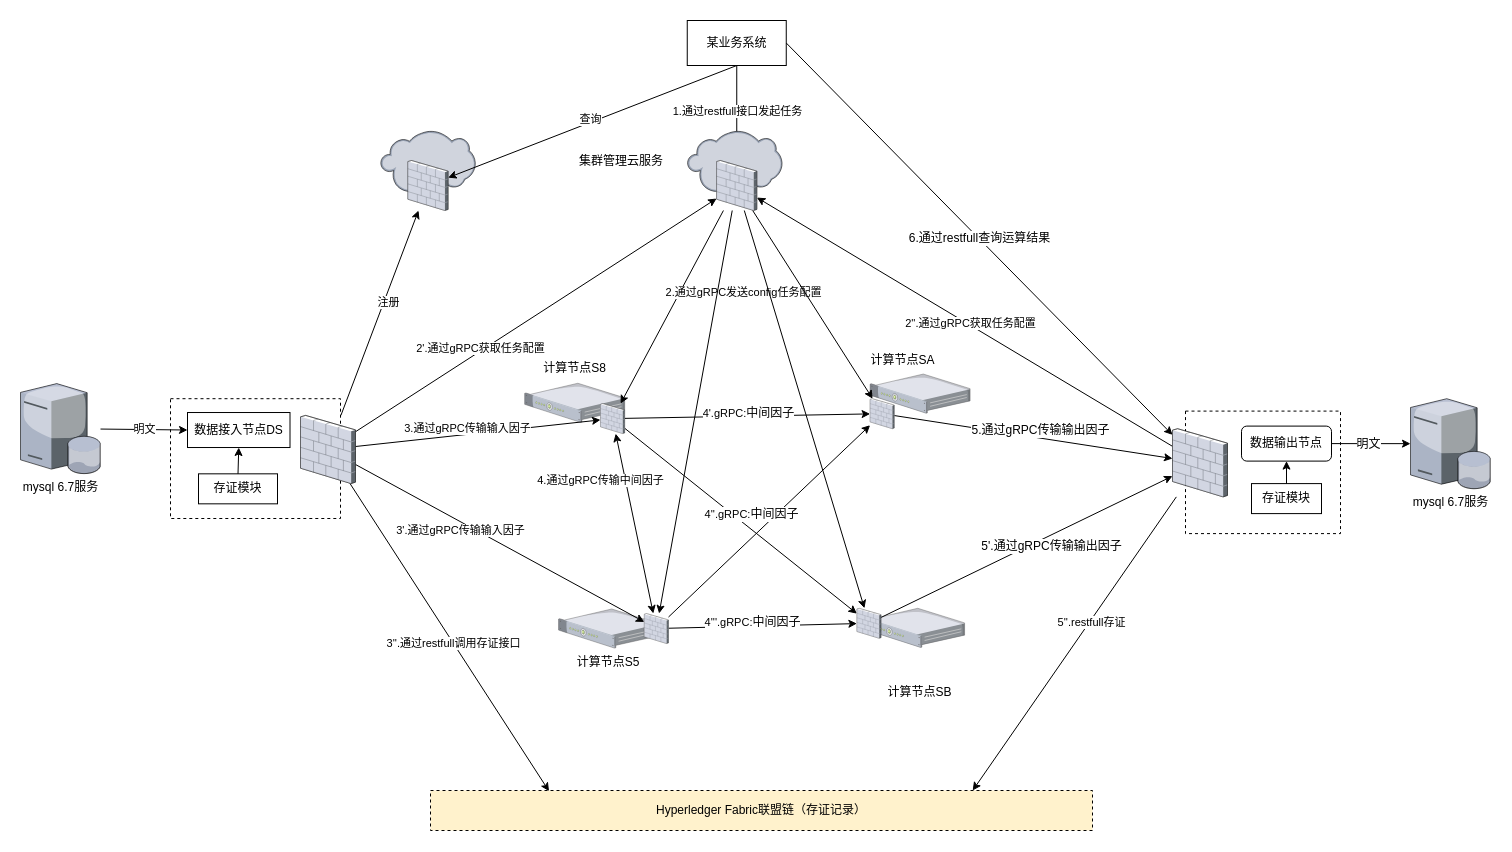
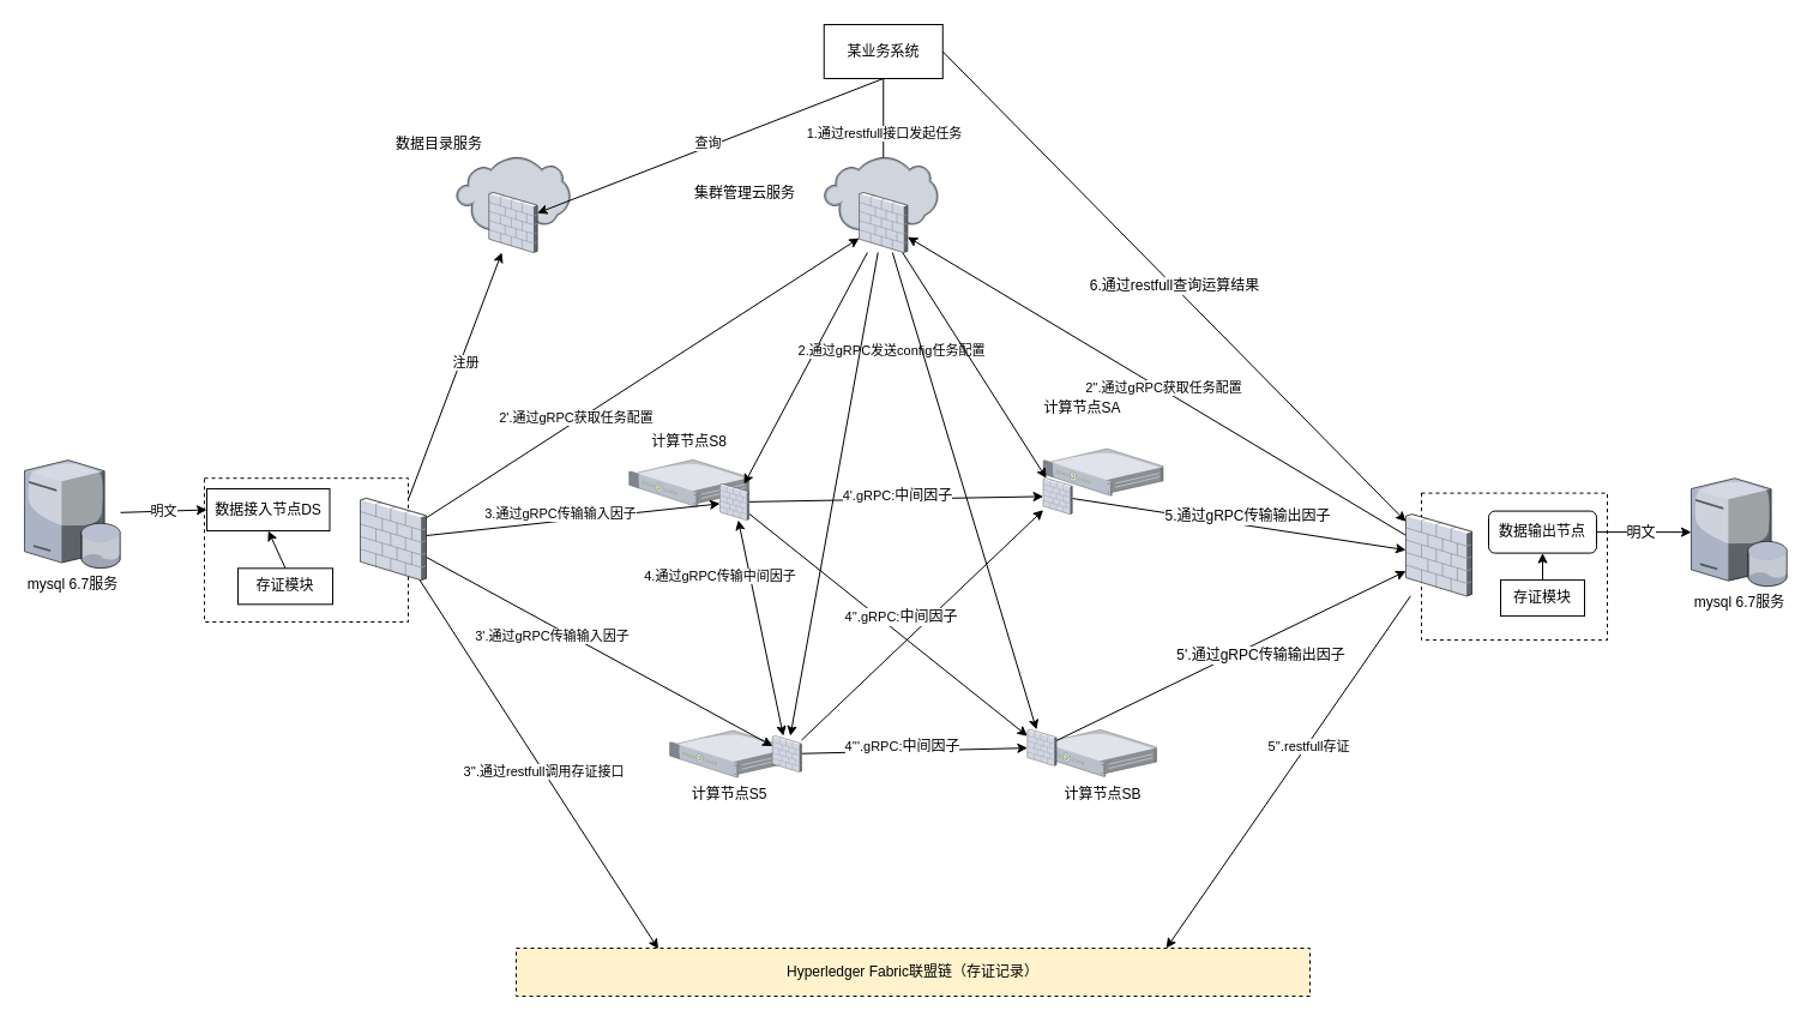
  <mxCell id="0" />
  <mxCell id="1" parent="0" />
  <mxCell id="2" value="" style="verticalLabelPosition=bottom;aspect=fixed;html=1;verticalAlign=top;strokeColor=none;align=center;outlineConnect=0;shape=mxgraph.citrix.1u_2u_server;" parent="1" vertex="1"><mxGeometry x="558.06" y="608.49" width="100" height="39.1" as="geometry" /></mxCell>
  <mxCell id="3" value="" style="verticalLabelPosition=bottom;aspect=fixed;html=1;verticalAlign=top;strokeColor=none;align=center;outlineConnect=0;shape=mxgraph.citrix.1u_2u_server;" parent="1" vertex="1"><mxGeometry x="864.09" y="607.79" width="100" height="39.1" as="geometry" /></mxCell>
  <mxCell id="4" value="" style="verticalLabelPosition=bottom;aspect=fixed;html=1;verticalAlign=top;strokeColor=none;align=center;outlineConnect=0;shape=mxgraph.citrix.1u_2u_server;" parent="1" vertex="1"><mxGeometry x="869.59" y="373.55" width="100" height="39.1" as="geometry" /></mxCell>
  <mxCell id="5" value="" style="verticalLabelPosition=bottom;aspect=fixed;html=1;verticalAlign=top;strokeColor=none;align=center;outlineConnect=0;shape=mxgraph.citrix.1u_2u_server;" parent="1" vertex="1"><mxGeometry x="524.19" y="382.75" width="100" height="39.1" as="geometry" /></mxCell>
  <mxCell id="6" value="" style="rounded=0;whiteSpace=wrap;html=1;dashed=1;" parent="1" vertex="1"><mxGeometry x="170" y="398.19" width="170" height="119.81" as="geometry" /></mxCell>
  <mxCell id="7" value="" style="rounded=0;whiteSpace=wrap;html=1;dashed=1;" parent="1" vertex="1"><mxGeometry x="1185" y="410.6" width="155" height="122.5" as="geometry" /></mxCell>
  <mxCell id="8" value="某业务系统" style="rounded=0;whiteSpace=wrap;html=1;" parent="1" vertex="1"><mxGeometry x="686.75" y="20" width="99" height="45" as="geometry" /></mxCell>
  <mxCell id="9" value="" style="endArrow=classic;html=1;" parent="1" source="63" target="53" edge="1"><mxGeometry width="50" height="50" relative="1" as="geometry"><mxPoint x="736.25" y="176.51" as="sourcePoint" /><mxPoint x="753.875" y="401.04" as="targetPoint" /></mxGeometry></mxCell>
  <mxCell id="10" value="2.通过gRPC发送config任务配置" style="edgeLabel;html=1;align=center;verticalAlign=middle;resizable=0;points=[];" parent="9" vertex="1" connectable="0"><mxGeometry x="-0.149" y="-1" relative="1" as="geometry"><mxPoint x="64" as="offset" /></mxGeometry></mxCell>
  <mxCell id="11" value="" style="endArrow=classic;html=1;entryX=0.5;entryY=0;entryDx=0;entryDy=0;exitX=0.5;exitY=1;exitDx=0;exitDy=0;" parent="1" source="8" edge="1"><mxGeometry width="50" height="50" relative="1" as="geometry"><mxPoint x="634.75" y="219.51" as="sourcePoint" /><mxPoint x="736.25" y="146.51" as="targetPoint" /></mxGeometry></mxCell>
  <mxCell id="12" value="1.通过restfull接口发起任务" style="edgeLabel;html=1;align=center;verticalAlign=middle;resizable=0;points=[];" parent="11" vertex="1" connectable="0"><mxGeometry x="-0.276" y="-2" relative="1" as="geometry"><mxPoint x="2" y="15" as="offset" /></mxGeometry></mxCell>
  <mxCell id="13" value="" style="endArrow=classic;html=1;" parent="1" source="55" target="49" edge="1"><mxGeometry width="50" height="50" relative="1" as="geometry"><mxPoint x="945.141" y="561.02" as="sourcePoint" /><mxPoint x="995" y="465" as="targetPoint" /></mxGeometry></mxCell>
  <mxCell id="14" value="5'.通过gRPC传输输出因子" style="text;html=1;align=center;verticalAlign=middle;resizable=0;points=[];labelBackgroundColor=#ffffff;" parent="13" vertex="1" connectable="0"><mxGeometry x="-0.056" y="3" relative="1" as="geometry"><mxPoint x="33.05" y="-1.66" as="offset" /></mxGeometry></mxCell>
  <mxCell id="15" value="" style="endArrow=classic;html=1;" parent="1" source="53" target="54" edge="1"><mxGeometry width="50" height="50" relative="1" as="geometry"><mxPoint x="715.25" y="506.54" as="sourcePoint" /><mxPoint x="715.25" y="554.04" as="targetPoint" /></mxGeometry></mxCell>
  <mxCell id="16" value="4'.gRPC:&lt;span style=&quot;font-size: 12px&quot;&gt;中间因子&lt;/span&gt;" style="edgeLabel;html=1;align=center;verticalAlign=middle;resizable=0;points=[];" parent="15" vertex="1" connectable="0"><mxGeometry y="3" relative="1" as="geometry"><mxPoint as="offset" /></mxGeometry></mxCell>
  <mxCell id="17" value="" style="endArrow=classic;html=1;" parent="1" source="56" target="55" edge="1"><mxGeometry width="50" height="50" relative="1" as="geometry"><mxPoint x="715.25" y="506.54" as="sourcePoint" /><mxPoint x="715.25" y="554.04" as="targetPoint" /></mxGeometry></mxCell>
  <mxCell id="18" value="4'''.gRPC:&lt;span style=&quot;font-size: 12px&quot;&gt;中间因子&lt;/span&gt;" style="edgeLabel;html=1;align=center;verticalAlign=middle;resizable=0;points=[];" parent="17" vertex="1" connectable="0"><mxGeometry x="-0.113" y="4" relative="1" as="geometry"><mxPoint as="offset" /></mxGeometry></mxCell>
  <mxCell id="19" value="" style="endArrow=classic;html=1;" parent="1" source="56" target="54" edge="1"><mxGeometry width="50" height="50" relative="1" as="geometry"><mxPoint x="715.25" y="506.54" as="sourcePoint" /><mxPoint x="715.25" y="554.04" as="targetPoint" /></mxGeometry></mxCell>
  <mxCell id="20" value="" style="endArrow=classic;html=1;" parent="1" source="53" target="55" edge="1"><mxGeometry width="50" height="50" relative="1" as="geometry"><mxPoint x="727.75" y="571.54" as="sourcePoint" /><mxPoint x="807.75" y="497.79" as="targetPoint" /></mxGeometry></mxCell>
  <mxCell id="21" value="&lt;span style=&quot;font-size: 11px&quot;&gt;4''.gRPC:&lt;/span&gt;中间因子" style="text;html=1;align=center;verticalAlign=middle;resizable=0;points=[];labelBackgroundColor=#ffffff;" parent="20" vertex="1" connectable="0"><mxGeometry x="-0.128" y="-1" relative="1" as="geometry"><mxPoint x="24.84" y="3.46" as="offset" /></mxGeometry></mxCell>
- <mxCell id="22" value="计算节点SB" style="text;html=1;strokeColor=none;fillColor=none;align=center;verticalAlign=middle;whiteSpace=wrap;rounded=0;" parent="1" vertex="1"><mxGeometry x="875.09" y="682.14" width="89" height="20" as="geometry" /></mxCell>
+ <mxCell id="22" value="计算节点SB" style="text;html=1;strokeColor=none;fillColor=none;align=center;verticalAlign=middle;whiteSpace=wrap;rounded=0;" parent="1" vertex="1"><mxGeometry x="875.09" y="652.14" width="89" height="20" as="geometry" /></mxCell>
  <mxCell id="23" value="计算节点S5" style="text;html=1;strokeColor=none;fillColor=none;align=center;verticalAlign=middle;whiteSpace=wrap;rounded=0;" parent="1" vertex="1"><mxGeometry x="561.94" y="652.14" width="92.25" height="20" as="geometry" /></mxCell>
- <mxCell id="24" value="数据接入节点DS" style="rounded=0;whiteSpace=wrap;html=1;" parent="1" vertex="1"><mxGeometry x="187" y="412.02" width="102.5" height="35" as="geometry" /></mxCell>
+ <mxCell id="24" value="数据接入节点DS" style="rounded=0;whiteSpace=wrap;html=1;" parent="1" vertex="1"><mxGeometry x="172" y="407.02" width="102.5" height="35" as="geometry" /></mxCell>
  <mxCell id="25" value="明文" style="endArrow=classic;html=1;entryX=0;entryY=0.5;entryDx=0;entryDy=0;" parent="1" source="61" target="24" edge="1"><mxGeometry width="50" height="50" relative="1" as="geometry"><mxPoint x="129.75" y="428.56" as="sourcePoint" /><mxPoint x="251.5" y="334.19" as="targetPoint" /></mxGeometry></mxCell>
  <mxCell id="26" value="数据输出节点" style="whiteSpace=wrap;html=1;rounded=1;" parent="1" vertex="1"><mxGeometry x="1241" y="425.6" width="90" height="35" as="geometry" /></mxCell>
  <mxCell id="27" value="存证模块" style="rounded=0;whiteSpace=wrap;html=1;fillColor=none;" parent="1" vertex="1"><mxGeometry x="1251" y="483.1" width="70" height="30" as="geometry" /></mxCell>
  <mxCell id="28" value="" style="endArrow=classic;html=1;exitX=1;exitY=0.5;exitDx=0;exitDy=0;" parent="1" source="26" target="62" edge="1"><mxGeometry width="50" height="50" relative="1" as="geometry"><mxPoint x="1257.5" y="470.6" as="sourcePoint" /><mxPoint x="1400" y="443.1" as="targetPoint" /></mxGeometry></mxCell>
  <mxCell id="29" value="明文" style="text;html=1;align=center;verticalAlign=middle;resizable=0;points=[];labelBackgroundColor=#ffffff;" parent="28" vertex="1" connectable="0"><mxGeometry x="-0.057" relative="1" as="geometry"><mxPoint as="offset" /></mxGeometry></mxCell>
  <mxCell id="30" value="Hyperledger Fabric联盟链（存证记录）" style="rounded=0;whiteSpace=wrap;html=1;dashed=1;fillColor=#fff2cc;" parent="1" vertex="1"><mxGeometry x="430" y="790" width="662" height="40" as="geometry" /></mxCell>
  <mxCell id="31" value="" style="endArrow=classic;html=1;entryX=0.819;entryY=0;entryDx=0;entryDy=0;entryPerimeter=0;" parent="1" source="49" target="30" edge="1"><mxGeometry width="50" height="50" relative="1" as="geometry"><mxPoint x="1168" y="670" as="sourcePoint" /><mxPoint x="890" y="670" as="targetPoint" /></mxGeometry></mxCell>
  <mxCell id="32" value="5''.restfull存证" style="edgeLabel;html=1;align=center;verticalAlign=middle;resizable=0;points=[];" parent="31" vertex="1" connectable="0"><mxGeometry x="-0.147" y="1" relative="1" as="geometry"><mxPoint as="offset" /></mxGeometry></mxCell>
  <mxCell id="33" value="" style="endArrow=classic;html=1;entryX=0.179;entryY=0.015;entryDx=0;entryDy=0;entryPerimeter=0;" parent="1" source="48" target="30" edge="1"><mxGeometry width="50" height="50" relative="1" as="geometry"><mxPoint x="710" y="870" as="sourcePoint" /><mxPoint x="546" y="807.69" as="targetPoint" /></mxGeometry></mxCell>
  <mxCell id="34" value="3''.通过restfull调用存证接口" style="edgeLabel;html=1;align=center;verticalAlign=middle;resizable=0;points=[];" parent="33" vertex="1" connectable="0"><mxGeometry x="0.036" relative="1" as="geometry"><mxPoint as="offset" /></mxGeometry></mxCell>
  <mxCell id="35" value="" style="endArrow=classic;html=1;" parent="1" source="54" target="49" edge="1"><mxGeometry width="50" height="50" relative="1" as="geometry"><mxPoint x="944" y="457.53" as="sourcePoint" /><mxPoint x="1012.5" y="475" as="targetPoint" /></mxGeometry></mxCell>
  <mxCell id="36" value="5.通过gRPC传输输出因子" style="text;html=1;align=center;verticalAlign=middle;resizable=0;points=[];labelBackgroundColor=#ffffff;" parent="35" vertex="1" connectable="0"><mxGeometry x="-0.056" y="3" relative="1" as="geometry"><mxPoint x="14.32" y="-2.88" as="offset" /></mxGeometry></mxCell>
  <mxCell id="37" value="存证模块" style="rounded=0;whiteSpace=wrap;html=1;fillColor=none;" parent="1" vertex="1"><mxGeometry x="198" y="473.33" width="79" height="30" as="geometry" /></mxCell>
  <mxCell id="38" value="" style="endArrow=classic;html=1;exitX=0.5;exitY=0;exitDx=0;exitDy=0;entryX=0.5;entryY=1;entryDx=0;entryDy=0;" parent="1" source="37" target="24" edge="1"><mxGeometry width="50" height="50" relative="1" as="geometry"><mxPoint x="419" y="350" as="sourcePoint" /><mxPoint x="469" y="300" as="targetPoint" /></mxGeometry></mxCell>
  <mxCell id="39" value="" style="endArrow=classic;html=1;entryX=0.5;entryY=1;entryDx=0;entryDy=0;exitX=0.5;exitY=0;exitDx=0;exitDy=0;" parent="1" source="27" target="26" edge="1"><mxGeometry width="50" height="50" relative="1" as="geometry"><mxPoint x="915" y="603.1" as="sourcePoint" /><mxPoint x="965" y="553.1" as="targetPoint" /></mxGeometry></mxCell>
  <mxCell id="40" value="3.通过gRPC传输输入因子" style="endArrow=classic;html=1;" parent="1" source="48" target="53" edge="1"><mxGeometry x="-0.08" y="6" width="50" height="50" relative="1" as="geometry"><mxPoint x="840" y="610" as="sourcePoint" /><mxPoint x="563.75" y="457.53" as="targetPoint" /><mxPoint as="offset" /></mxGeometry></mxCell>
  <mxCell id="41" value="" style="endArrow=classic;html=1;" parent="1" source="48" target="63" edge="1"><mxGeometry width="50" height="50" relative="1" as="geometry"><mxPoint x="370" y="460" as="sourcePoint" /><mxPoint x="690.75" y="161.51" as="targetPoint" /></mxGeometry></mxCell>
  <mxCell id="42" value="2'.通过gRPC获取任务配置" style="edgeLabel;html=1;align=center;verticalAlign=middle;resizable=0;points=[];" parent="41" vertex="1" connectable="0"><mxGeometry x="-0.3" y="3" relative="1" as="geometry"><mxPoint as="offset" /></mxGeometry></mxCell>
  <mxCell id="43" value="" style="endArrow=classic;html=1;" parent="1" source="49" target="63" edge="1"><mxGeometry width="50" height="50" relative="1" as="geometry"><mxPoint x="810" y="520" as="sourcePoint" /><mxPoint x="781.75" y="161.51" as="targetPoint" /></mxGeometry></mxCell>
  <mxCell id="44" value="2''.通过gRPC获取任务配置" style="edgeLabel;html=1;align=center;verticalAlign=middle;resizable=0;points=[];" parent="43" vertex="1" connectable="0"><mxGeometry x="-0.017" y="-3" relative="1" as="geometry"><mxPoint y="1" as="offset" /></mxGeometry></mxCell>
  <mxCell id="45" value="&lt;span style=&quot;font-size: 12px&quot;&gt;6.通过restfull查询运算结果&lt;/span&gt;" style="endArrow=classic;html=1;exitX=1;exitY=0.5;exitDx=0;exitDy=0;" parent="1" source="8" target="49" edge="1"><mxGeometry width="50" height="50" relative="1" as="geometry"><mxPoint x="770" y="550" as="sourcePoint" /><mxPoint x="820" y="500" as="targetPoint" /></mxGeometry></mxCell>
  <mxCell id="46" value="集群管理云服务" style="text;html=1;strokeColor=none;fillColor=none;align=center;verticalAlign=middle;whiteSpace=wrap;rounded=0;" parent="1" vertex="1"><mxGeometry x="565.18" y="151" width="111.57" height="20" as="geometry" /></mxCell>
  <mxCell id="47" value="3'.通过gRPC传输输入因子" style="endArrow=classic;html=1;" parent="1" source="48" target="56" edge="1"><mxGeometry x="-0.247" y="-8" width="50" height="50" relative="1" as="geometry"><mxPoint x="382.5" y="470.23" as="sourcePoint" /><mxPoint x="563.75" y="514.02" as="targetPoint" /><mxPoint as="offset" /></mxGeometry></mxCell>
  <mxCell id="48" value="" style="verticalLabelPosition=bottom;aspect=fixed;html=1;verticalAlign=top;strokeColor=none;align=center;outlineConnect=0;shape=mxgraph.citrix.firewall;" parent="1" vertex="1"><mxGeometry x="300" y="414.9" width="55" height="68.2" as="geometry" /></mxCell>
  <mxCell id="49" value="" style="verticalLabelPosition=bottom;aspect=fixed;html=1;verticalAlign=top;strokeColor=none;align=center;outlineConnect=0;shape=mxgraph.citrix.firewall;" parent="1" vertex="1"><mxGeometry x="1172" y="428.19" width="55" height="68.2" as="geometry" /></mxCell>
  <mxCell id="50" value="" style="endArrow=classic;html=1;" parent="1" source="63" target="56" edge="1"><mxGeometry width="50" height="50" relative="1" as="geometry"><mxPoint x="736.25" y="176.51" as="sourcePoint" /><mxPoint x="649" y="436.25" as="targetPoint" /></mxGeometry></mxCell>
  <mxCell id="51" value="" style="endArrow=classic;html=1;" parent="1" source="63" target="54" edge="1"><mxGeometry width="50" height="50" relative="1" as="geometry"><mxPoint x="736.25" y="176.51" as="sourcePoint" /><mxPoint x="703.5" y="570.04" as="targetPoint" /></mxGeometry></mxCell>
  <mxCell id="52" value="" style="endArrow=classic;html=1;" parent="1" source="63" target="55" edge="1"><mxGeometry width="50" height="50" relative="1" as="geometry"><mxPoint x="736.25" y="176.51" as="sourcePoint" /><mxPoint x="878" y="435.54" as="targetPoint" /></mxGeometry></mxCell>
  <mxCell id="53" value="" style="verticalLabelPosition=bottom;aspect=fixed;html=1;verticalAlign=top;strokeColor=none;align=center;outlineConnect=0;shape=mxgraph.citrix.firewall;" parent="1" vertex="1"><mxGeometry x="600" y="403.1" width="24.19" height="30" as="geometry" /></mxCell>
  <mxCell id="54" value="" style="verticalLabelPosition=bottom;aspect=fixed;html=1;verticalAlign=top;strokeColor=none;align=center;outlineConnect=0;shape=mxgraph.citrix.firewall;" parent="1" vertex="1"><mxGeometry x="869.59" y="398.19" width="24.19" height="30" as="geometry" /></mxCell>
  <mxCell id="55" value="" style="verticalLabelPosition=bottom;aspect=fixed;html=1;verticalAlign=top;strokeColor=none;align=center;outlineConnect=0;shape=mxgraph.citrix.firewall;" parent="1" vertex="1"><mxGeometry x="856.4" y="607.79" width="24.19" height="30" as="geometry" /></mxCell>
  <mxCell id="56" value="" style="verticalLabelPosition=bottom;aspect=fixed;html=1;verticalAlign=top;strokeColor=none;align=center;outlineConnect=0;shape=mxgraph.citrix.firewall;" parent="1" vertex="1"><mxGeometry x="643.81" y="613.04" width="24.19" height="30" as="geometry" /></mxCell>
  <mxCell id="57" value="" style="verticalLabelPosition=bottom;aspect=fixed;html=1;verticalAlign=top;strokeColor=none;align=center;outlineConnect=0;shape=mxgraph.citrix.cloud;" parent="1" vertex="1"><mxGeometry x="686.75" y="130" width="95" height="62" as="geometry" /></mxCell>
  <mxCell id="58" value="计算节点S8" style="text;html=1;strokeColor=none;fillColor=none;align=center;verticalAlign=middle;whiteSpace=wrap;rounded=0;" parent="1" vertex="1"><mxGeometry x="531.82" y="358.17" width="84.75" height="20" as="geometry" /></mxCell>
- <mxCell id="59" value="计算节点SA" style="text;html=1;strokeColor=none;fillColor=none;align=center;verticalAlign=middle;whiteSpace=wrap;rounded=0;" parent="1" vertex="1"><mxGeometry x="860" y="350" width="84.75" height="20" as="geometry" /></mxCell>
+ <mxCell id="59" value="计算节点SA" style="text;html=1;strokeColor=none;fillColor=none;align=center;verticalAlign=middle;whiteSpace=wrap;rounded=0;" parent="1" vertex="1"><mxGeometry x="860" y="330" width="84.75" height="20" as="geometry" /></mxCell>
  <mxCell id="60" value="4.通过gRPC传输中间因子" style="endArrow=classic;startArrow=classic;html=1;" parent="1" source="56" target="53" edge="1"><mxGeometry x="0.534" y="24" width="50" height="50" relative="1" as="geometry"><mxPoint x="620" y="510" as="sourcePoint" /><mxPoint x="670" y="460" as="targetPoint" /><mxPoint as="offset" /></mxGeometry></mxCell>
  <mxCell id="61" value="mysql 6.7服务" style="verticalLabelPosition=bottom;aspect=fixed;html=1;verticalAlign=top;strokeColor=none;align=center;outlineConnect=0;shape=mxgraph.citrix.database_server;" parent="1" vertex="1"><mxGeometry x="20" y="383.1" width="80" height="90" as="geometry" /></mxCell>
  <mxCell id="62" value="mysql 6.7服务" style="verticalLabelPosition=bottom;aspect=fixed;html=1;verticalAlign=top;strokeColor=none;align=center;outlineConnect=0;shape=mxgraph.citrix.database_server;" parent="1" vertex="1"><mxGeometry x="1410" y="398.19" width="80" height="90" as="geometry" /></mxCell>
  <mxCell id="63" value="" style="verticalLabelPosition=bottom;aspect=fixed;html=1;verticalAlign=top;strokeColor=none;align=center;outlineConnect=0;shape=mxgraph.citrix.firewall;" parent="1" vertex="1"><mxGeometry x="716.09" y="160" width="40.32" height="50" as="geometry" /></mxCell>
  <mxCell id="64" value="" style="verticalLabelPosition=bottom;aspect=fixed;html=1;verticalAlign=top;strokeColor=none;align=center;outlineConnect=0;shape=mxgraph.citrix.cloud;" vertex="1" parent="1"><mxGeometry x="380" y="130" width="95" height="62" as="geometry" /></mxCell>
  <mxCell id="65" value="" style="verticalLabelPosition=bottom;aspect=fixed;html=1;verticalAlign=top;strokeColor=none;align=center;outlineConnect=0;shape=mxgraph.citrix.firewall;" vertex="1" parent="1"><mxGeometry x="407.34" y="160" width="40.32" height="50" as="geometry" /></mxCell>
  <mxCell id="66" value="" style="endArrow=classic;html=1;" edge="1" parent="1" source="48" target="65"><mxGeometry width="50" height="50" relative="1" as="geometry"><mxPoint x="840" y="340" as="sourcePoint" /><mxPoint x="890" y="290" as="targetPoint" /></mxGeometry></mxCell>
  <mxCell id="67" value="注册" style="edgeLabel;html=1;align=center;verticalAlign=middle;resizable=0;points=[];" vertex="1" connectable="0" parent="66"><mxGeometry x="0.117" y="-4" relative="1" as="geometry"><mxPoint y="-1" as="offset" /></mxGeometry></mxCell>
+ <mxCell id="68" value="数据目录服务" style="text;html=1;strokeColor=none;fillColor=none;align=center;verticalAlign=middle;whiteSpace=wrap;rounded=0;" vertex="1" parent="1"><mxGeometry x="310" y="110" width="111.57" height="20" as="geometry" /></mxCell>
  <mxCell id="69" value="" style="endArrow=classic;html=1;exitX=0.5;exitY=1;exitDx=0;exitDy=0;" edge="1" parent="1" source="8" target="65"><mxGeometry width="50" height="50" relative="1" as="geometry"><mxPoint x="840" y="340" as="sourcePoint" /><mxPoint x="890" y="290" as="targetPoint" /></mxGeometry></mxCell>
  <mxCell id="70" value="查询" style="edgeLabel;html=1;align=center;verticalAlign=middle;resizable=0;points=[];" vertex="1" connectable="0" parent="69"><mxGeometry x="-0.002" y="-3" relative="1" as="geometry"><mxPoint x="-1" as="offset" /></mxGeometry></mxCell>
